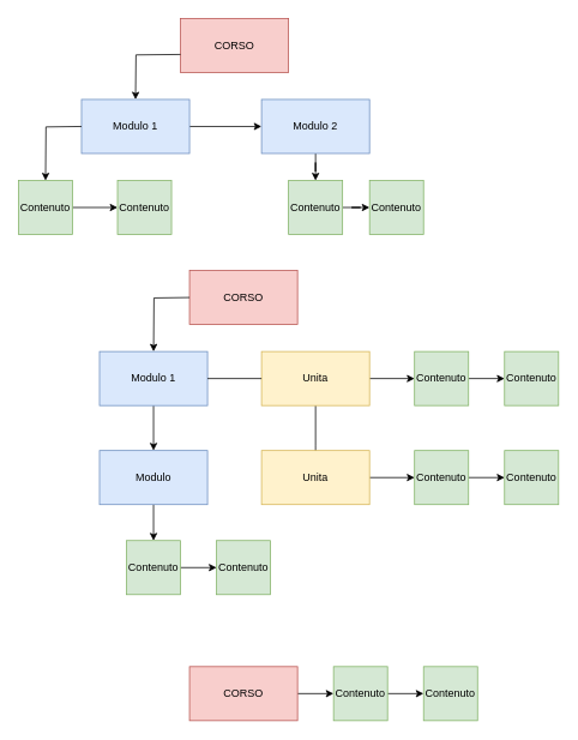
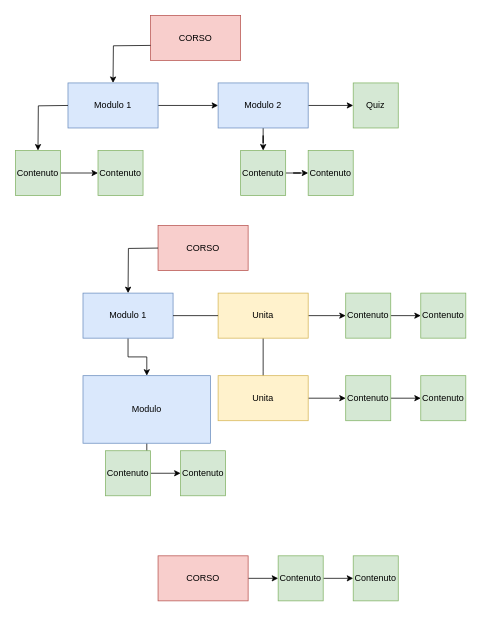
  <mxCell id="0" />
  <mxCell id="1" parent="0" />
  <mxCell id="2" value="CORSO" style="rounded=0;whiteSpace=wrap;html=1;fillColor=#f8cecc;strokeColor=#b85450;" vertex="1" parent="1"><mxGeometry x="200" y="20" width="120" height="60" as="geometry" /></mxCell>
  <mxCell id="3" value="" style="endArrow=classic;html=1;rounded=0;edgeStyle=orthogonalEdgeStyle;" edge="1" parent="1"><mxGeometry width="50" height="50" relative="1" as="geometry"><mxPoint x="200" y="60" as="sourcePoint" /><mxPoint x="150" y="110" as="targetPoint" /></mxGeometry></mxCell>
  <mxCell id="4" value="" style="edgeStyle=orthogonalEdgeStyle;rounded=0;orthogonalLoop=1;jettySize=auto;html=1;" edge="1" parent="1" source="5" target="9"><mxGeometry relative="1" as="geometry" /></mxCell>
  <mxCell id="5" value="Modulo 1" style="rounded=0;whiteSpace=wrap;html=1;fillColor=#dae8fc;strokeColor=#6c8ebf;" vertex="1" parent="1"><mxGeometry x="90" y="110" width="120" height="60" as="geometry" /></mxCell>
  <mxCell id="6" value="" style="endArrow=classic;html=1;rounded=0;edgeStyle=orthogonalEdgeStyle;" edge="1" parent="1"><mxGeometry width="50" height="50" relative="1" as="geometry"><mxPoint x="90" y="140" as="sourcePoint" /><mxPoint x="50.04" y="200" as="targetPoint" /></mxGeometry></mxCell>
+ <mxCell id="7" value="" style="edgeStyle=orthogonalEdgeStyle;rounded=0;orthogonalLoop=1;jettySize=auto;html=1;" edge="1" parent="1" source="9" target="10"><mxGeometry relative="1" as="geometry" /></mxCell>
  <mxCell id="8" value="" style="edgeStyle=orthogonalEdgeStyle;rounded=0;orthogonalLoop=1;jettySize=auto;html=1;" edge="1" parent="1" source="9" target="15"><mxGeometry relative="1" as="geometry" /></mxCell>
  <mxCell id="9" value="Modulo 2" style="whiteSpace=wrap;html=1;fillColor=#dae8fc;strokeColor=#6c8ebf;rounded=0;" vertex="1" parent="1"><mxGeometry x="290" y="110" width="120" height="60" as="geometry" /></mxCell>
+ <mxCell id="10" value="Quiz" style="whiteSpace=wrap;html=1;aspect=fixed;fillColor=#d5e8d4;strokeColor=#82b366;" vertex="1" parent="1"><mxGeometry x="470" y="110" width="60" height="60" as="geometry" /></mxCell>
  <mxCell id="11" value="" style="edgeStyle=orthogonalEdgeStyle;rounded=0;orthogonalLoop=1;jettySize=auto;html=1;" edge="1" parent="1" source="12" target="13"><mxGeometry relative="1" as="geometry" /></mxCell>
  <mxCell id="12" value="Contenuto" style="whiteSpace=wrap;html=1;aspect=fixed;fillColor=#d5e8d4;strokeColor=#82b366;" vertex="1" parent="1"><mxGeometry x="20" y="200" width="60" height="60" as="geometry" /></mxCell>
  <mxCell id="13" value="Contenuto" style="whiteSpace=wrap;html=1;aspect=fixed;fillColor=#d5e8d4;strokeColor=#82b366;" vertex="1" parent="1"><mxGeometry x="130" y="200" width="60" height="60" as="geometry" /></mxCell>
  <mxCell id="14" value="" style="edgeStyle=orthogonalEdgeStyle;rounded=0;orthogonalLoop=1;jettySize=auto;html=1;" edge="1" parent="1" source="15" target="16"><mxGeometry relative="1" as="geometry" /></mxCell>
  <mxCell id="15" value="Contenuto" style="whiteSpace=wrap;html=1;aspect=fixed;fillColor=#d5e8d4;strokeColor=#82b366;" vertex="1" parent="1"><mxGeometry x="320" y="200" width="60" height="60" as="geometry" /></mxCell>
  <mxCell id="16" value="Contenuto" style="whiteSpace=wrap;html=1;aspect=fixed;fillColor=#d5e8d4;strokeColor=#82b366;" vertex="1" parent="1"><mxGeometry x="410" y="200" width="60" height="60" as="geometry" /></mxCell>
  <mxCell id="17" value="CORSO" style="rounded=0;whiteSpace=wrap;html=1;fillColor=#f8cecc;strokeColor=#b85450;" vertex="1" parent="1"><mxGeometry x="210" y="300" width="120" height="60" as="geometry" /></mxCell>
  <mxCell id="18" value="" style="endArrow=classic;html=1;rounded=0;edgeStyle=orthogonalEdgeStyle;" edge="1" parent="1"><mxGeometry width="50" height="50" relative="1" as="geometry"><mxPoint x="210" y="330" as="sourcePoint" /><mxPoint x="170.04" y="390" as="targetPoint" /></mxGeometry></mxCell>
  <mxCell id="19" value="" style="edgeStyle=orthogonalEdgeStyle;rounded=0;orthogonalLoop=1;jettySize=auto;html=1;" edge="1" parent="1" source="20" target="34"><mxGeometry relative="1" as="geometry" /></mxCell>
  <mxCell id="20" value="Modulo 1" style="rounded=0;whiteSpace=wrap;html=1;fillColor=#dae8fc;strokeColor=#6c8ebf;" vertex="1" parent="1"><mxGeometry x="110" y="390" width="120" height="60" as="geometry" /></mxCell>
  <mxCell id="21" value="" style="edgeStyle=orthogonalEdgeStyle;rounded=0;orthogonalLoop=1;jettySize=auto;html=1;" edge="1" parent="1" source="22" target="27"><mxGeometry relative="1" as="geometry" /></mxCell>
  <mxCell id="22" value="Contenuto" style="whiteSpace=wrap;html=1;aspect=fixed;fillColor=#d5e8d4;strokeColor=#82b366;" vertex="1" parent="1"><mxGeometry x="460" y="390" width="60" height="60" as="geometry" /></mxCell>
  <mxCell id="23" value="" style="edgeStyle=orthogonalEdgeStyle;rounded=0;orthogonalLoop=1;jettySize=auto;html=1;" edge="1" parent="1" source="25" target="22"><mxGeometry relative="1" as="geometry" /></mxCell>
  <mxCell id="24" value="" style="edgeStyle=orthogonalEdgeStyle;rounded=0;orthogonalLoop=1;jettySize=auto;html=1;" edge="1" parent="1" source="25"><mxGeometry relative="1" as="geometry"><mxPoint x="350" y="540" as="targetPoint" /></mxGeometry></mxCell>
  <mxCell id="25" value="Unita" style="whiteSpace=wrap;html=1;fillColor=#fff2cc;strokeColor=#d6b656;rounded=0;" vertex="1" parent="1"><mxGeometry x="290" y="390" width="120" height="60" as="geometry" /></mxCell>
  <mxCell id="26" value="" style="edgeStyle=orthogonalEdgeStyle;rounded=0;orthogonalLoop=1;jettySize=auto;html=1;endArrow=none;" edge="1" parent="1" source="20" target="25"><mxGeometry relative="1" as="geometry"><mxPoint x="170.04" y="490" as="sourcePoint" /><mxPoint x="180" y="640" as="targetPoint" /></mxGeometry></mxCell>
  <mxCell id="27" value="Contenuto" style="whiteSpace=wrap;html=1;aspect=fixed;fillColor=#d5e8d4;strokeColor=#82b366;" vertex="1" parent="1"><mxGeometry x="560" y="390" width="60" height="60" as="geometry" /></mxCell>
  <mxCell id="28" value="" style="edgeStyle=orthogonalEdgeStyle;rounded=0;orthogonalLoop=1;jettySize=auto;html=1;" edge="1" parent="1" source="29" target="31"><mxGeometry relative="1" as="geometry" /></mxCell>
  <mxCell id="29" value="Unita" style="whiteSpace=wrap;html=1;fillColor=#fff2cc;strokeColor=#d6b656;rounded=0;" vertex="1" parent="1"><mxGeometry x="290" y="500" width="120" height="60" as="geometry" /></mxCell>
  <mxCell id="30" value="" style="edgeStyle=orthogonalEdgeStyle;rounded=0;orthogonalLoop=1;jettySize=auto;html=1;" edge="1" parent="1" source="31" target="32"><mxGeometry relative="1" as="geometry" /></mxCell>
  <mxCell id="31" value="Contenuto" style="whiteSpace=wrap;html=1;aspect=fixed;fillColor=#d5e8d4;strokeColor=#82b366;" vertex="1" parent="1"><mxGeometry x="460" y="500" width="60" height="60" as="geometry" /></mxCell>
  <mxCell id="32" value="Contenuto" style="whiteSpace=wrap;html=1;aspect=fixed;fillColor=#d5e8d4;strokeColor=#82b366;" vertex="1" parent="1"><mxGeometry x="560" y="500" width="60" height="60" as="geometry" /></mxCell>
  <mxCell id="33" value="" style="edgeStyle=orthogonalEdgeStyle;rounded=0;orthogonalLoop=1;jettySize=auto;html=1;" edge="1" parent="1" source="34" target="41"><mxGeometry relative="1" as="geometry" /></mxCell>
- <mxCell id="34" value="Modulo" style="whiteSpace=wrap;html=1;fillColor=#dae8fc;strokeColor=#6c8ebf;rounded=0;" vertex="1" parent="1"><mxGeometry x="110" y="500" width="120" height="60" as="geometry" /></mxCell>
+ <mxCell id="34" value="Modulo" style="whiteSpace=wrap;html=1;fillColor=#dae8fc;strokeColor=#6c8ebf;rounded=0;" vertex="1" parent="1"><mxGeometry x="110" y="500" width="170" height="90" as="geometry" /></mxCell>
  <mxCell id="35" value="" style="edgeStyle=orthogonalEdgeStyle;rounded=0;orthogonalLoop=1;jettySize=auto;html=1;" edge="1" parent="1" source="36" target="38"><mxGeometry relative="1" as="geometry" /></mxCell>
  <mxCell id="36" value="CORSO" style="rounded=0;whiteSpace=wrap;html=1;fillColor=#f8cecc;strokeColor=#b85450;" vertex="1" parent="1"><mxGeometry x="210" y="740" width="120" height="60" as="geometry" /></mxCell>
  <mxCell id="37" value="" style="edgeStyle=orthogonalEdgeStyle;rounded=0;orthogonalLoop=1;jettySize=auto;html=1;" edge="1" parent="1" source="38" target="39"><mxGeometry relative="1" as="geometry" /></mxCell>
  <mxCell id="38" value="Contenuto" style="whiteSpace=wrap;html=1;aspect=fixed;fillColor=#d5e8d4;strokeColor=#82b366;" vertex="1" parent="1"><mxGeometry x="370" y="740" width="60" height="60" as="geometry" /></mxCell>
  <mxCell id="39" value="Contenuto" style="whiteSpace=wrap;html=1;aspect=fixed;fillColor=#d5e8d4;strokeColor=#82b366;" vertex="1" parent="1"><mxGeometry x="470" y="740" width="60" height="60" as="geometry" /></mxCell>
  <mxCell id="40" value="" style="edgeStyle=orthogonalEdgeStyle;rounded=0;orthogonalLoop=1;jettySize=auto;html=1;" edge="1" parent="1" source="41" target="42"><mxGeometry relative="1" as="geometry" /></mxCell>
  <mxCell id="41" value="Contenuto" style="whiteSpace=wrap;html=1;aspect=fixed;fillColor=#d5e8d4;strokeColor=#82b366;" vertex="1" parent="1"><mxGeometry x="140" y="600" width="60" height="60" as="geometry" /></mxCell>
  <mxCell id="42" value="Contenuto" style="whiteSpace=wrap;html=1;aspect=fixed;fillColor=#d5e8d4;strokeColor=#82b366;" vertex="1" parent="1"><mxGeometry x="240" y="600" width="60" height="60" as="geometry" /></mxCell>
